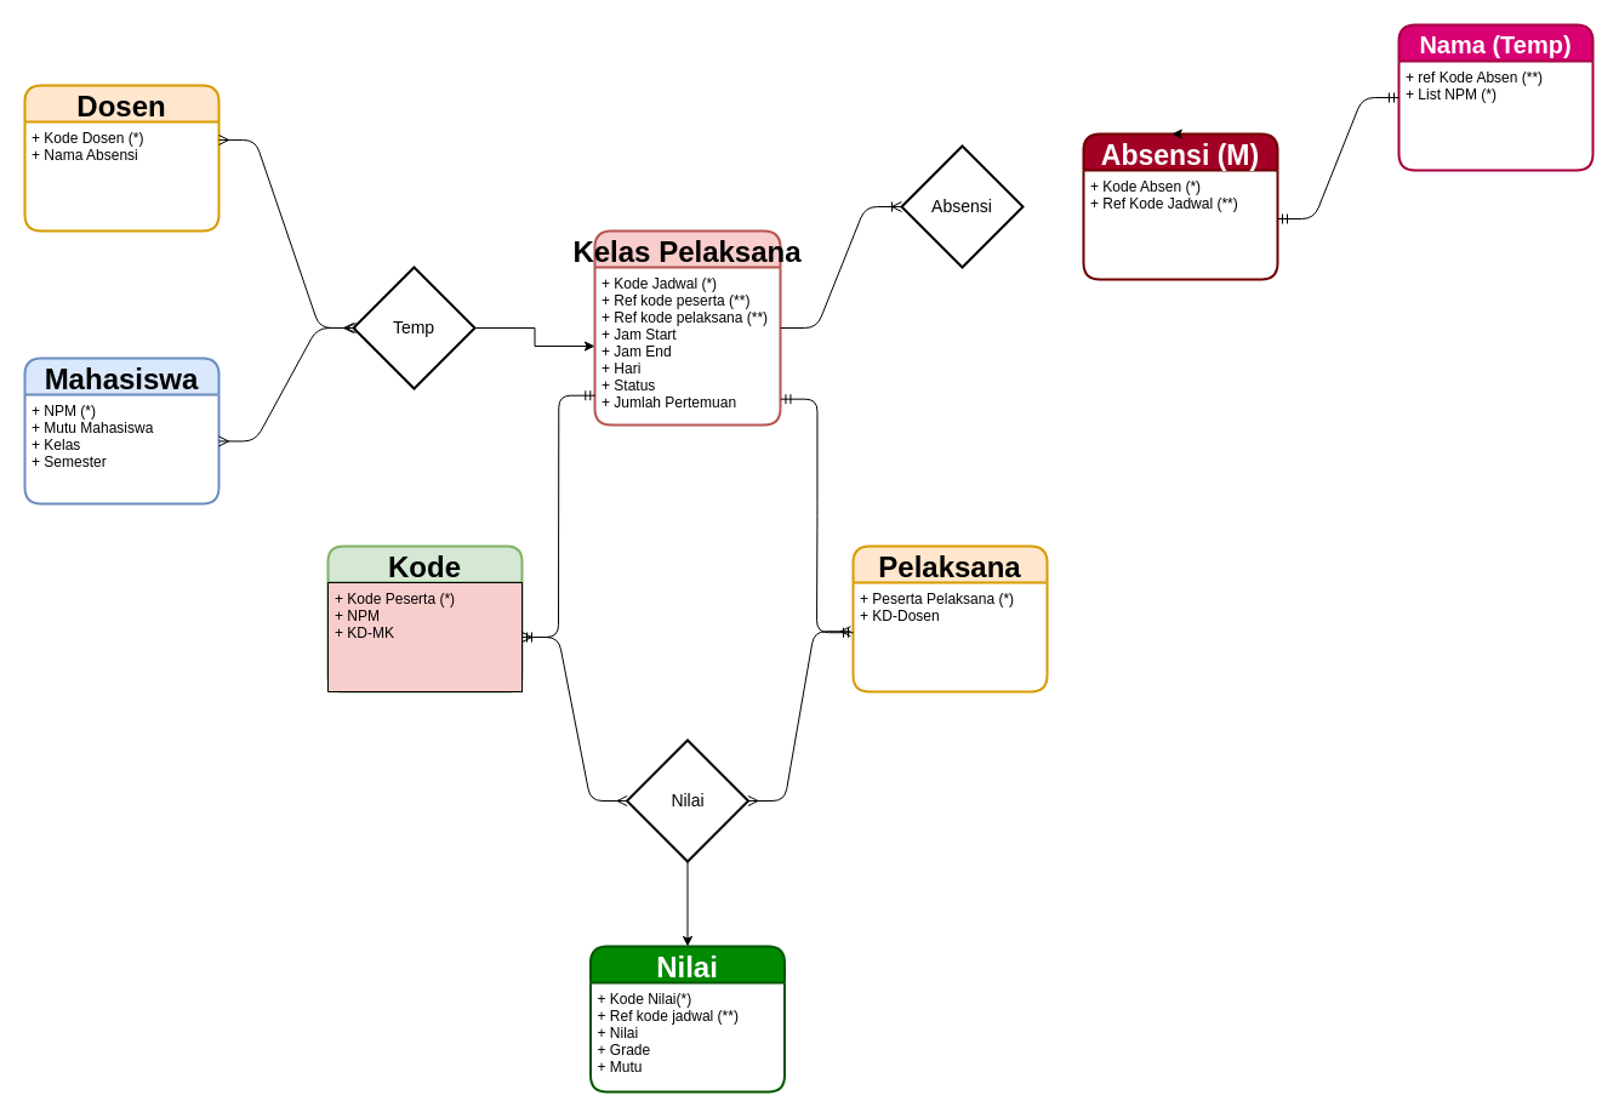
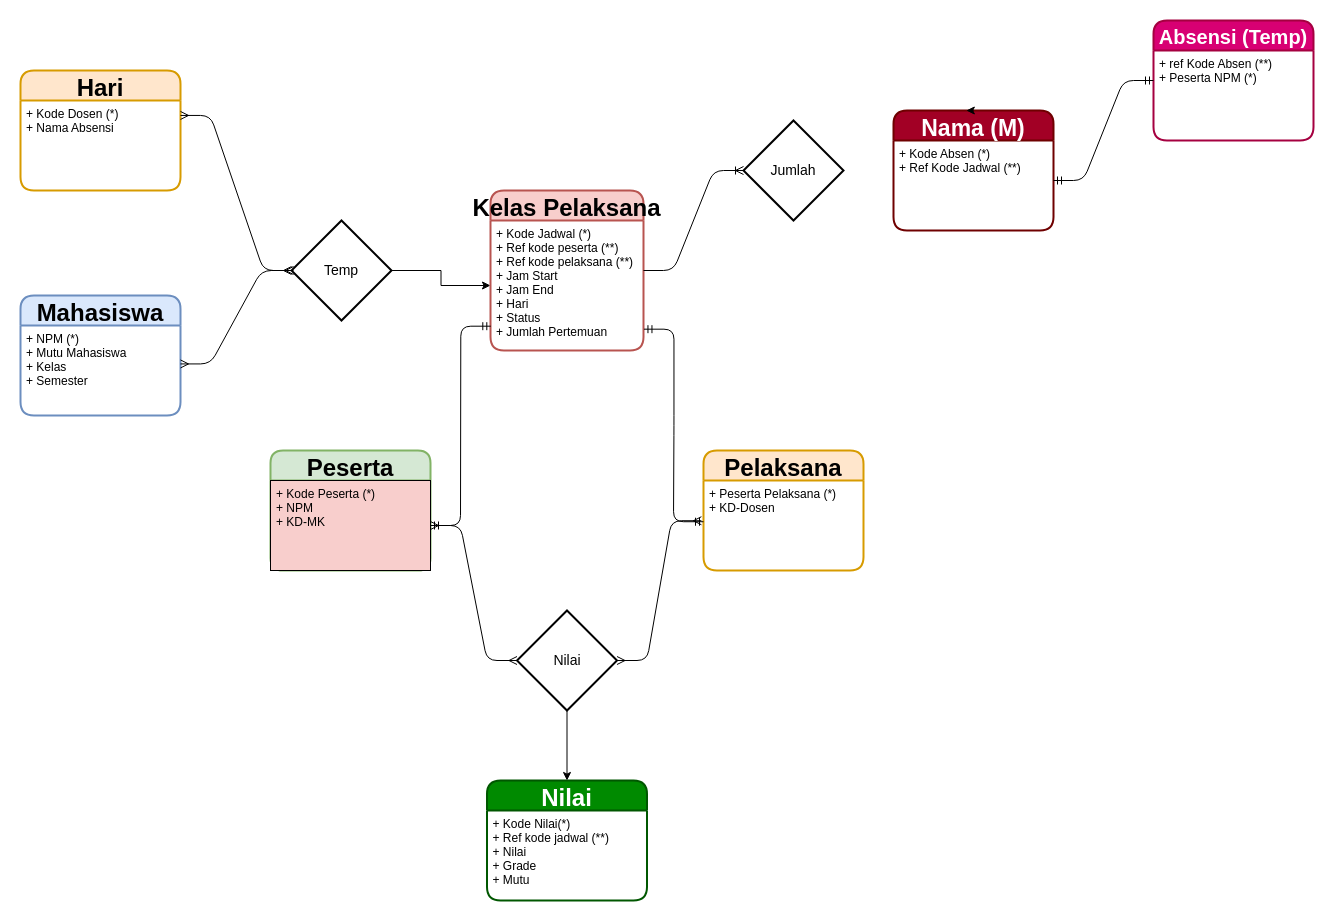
  <mxCell id="0" />
  <mxCell id="1" parent="0" />
  <mxCell id="2" value="Mahasiswa" style="swimlane;childLayout=stackLayout;horizontal=1;startSize=30;horizontalStack=0;fillColor=#dae8fc;rounded=1;fontSize=24;fontStyle=1;strokeWidth=2;resizeParent=0;resizeLast=1;shadow=0;dashed=0;align=center;strokeColor=#6c8ebf;" parent="1" vertex="1"><mxGeometry x="20" y="295" width="160" height="120" as="geometry" /></mxCell>
  <mxCell id="3" value="+ NPM (*)&#10;+ Mutu Mahasiswa&#10;+ Kelas&#10;+ Semester" style="align=left;strokeColor=none;fillColor=none;spacingLeft=4;fontSize=12;verticalAlign=top;resizable=0;rotatable=0;part=1;" parent="2" vertex="1"><mxGeometry y="30" width="160" height="90" as="geometry" /></mxCell>
  <mxCell id="4" value="" style="edgeStyle=orthogonalEdgeStyle;rounded=0;orthogonalLoop=1;jettySize=auto;html=1;fontSize=20;" parent="1" source="5" target="7" edge="1"><mxGeometry relative="1" as="geometry" /></mxCell>
  <mxCell id="5" value="Temp" style="shape=rhombus;strokeWidth=2;fontSize=17;perimeter=rhombusPerimeter;whiteSpace=wrap;html=1;align=center;fontSize=14;" parent="1" vertex="1"><mxGeometry x="291" y="220" width="100" height="100" as="geometry" /></mxCell>
  <mxCell id="6" value="Kelas Pelaksana" style="swimlane;childLayout=stackLayout;horizontal=1;startSize=30;horizontalStack=0;fillColor=#f8cecc;rounded=1;fontSize=24;fontStyle=1;strokeWidth=2;resizeParent=0;resizeLast=1;shadow=0;dashed=0;align=center;strokeColor=#b85450;" parent="1" vertex="1"><mxGeometry x="490" y="190" width="153" height="160" as="geometry" /></mxCell>
  <mxCell id="7" value="+ Kode Jadwal (*)&#10;+ Ref kode peserta (**)&#10;+ Ref kode pelaksana (**)&#10;+ Jam Start&#10;+ Jam End&#10;+ Hari&#10;+ Status&#10;+ Jumlah Pertemuan" style="align=left;strokeColor=none;fillColor=none;spacingLeft=4;fontSize=12;verticalAlign=top;resizable=0;rotatable=0;part=1;" parent="6" vertex="1"><mxGeometry y="30" width="153" height="130" as="geometry" /></mxCell>
- <mxCell id="8" value="Absensi (M)" style="swimlane;childLayout=stackLayout;horizontal=1;startSize=30;horizontalStack=0;fillColor=#a20025;rounded=1;fontSize=23;fontStyle=1;strokeWidth=2;resizeParent=0;resizeLast=1;shadow=0;dashed=0;align=center;strokeColor=#6F0000;fontColor=#ffffff;" parent="1" vertex="1"><mxGeometry x="893" y="110" width="160" height="120" as="geometry" /></mxCell>
+ <mxCell id="8" value="Nama (M)" style="swimlane;childLayout=stackLayout;horizontal=1;startSize=30;horizontalStack=0;fillColor=#a20025;rounded=1;fontSize=23;fontStyle=1;strokeWidth=2;resizeParent=0;resizeLast=1;shadow=0;dashed=0;align=center;strokeColor=#6F0000;fontColor=#ffffff;" parent="1" vertex="1"><mxGeometry x="893" y="110" width="160" height="120" as="geometry" /></mxCell>
  <mxCell id="9" value="+ Kode Absen (*)&#10;+ Ref Kode Jadwal (**)" style="align=left;strokeColor=none;fillColor=none;spacingLeft=4;fontSize=12;verticalAlign=top;resizable=0;rotatable=0;part=1;" parent="8" vertex="1"><mxGeometry y="30" width="160" height="90" as="geometry" /></mxCell>
- <mxCell id="10" value="Nama (Temp)" style="swimlane;childLayout=stackLayout;horizontal=1;startSize=30;horizontalStack=0;fillColor=#d80073;rounded=1;fontSize=20;fontStyle=1;strokeWidth=2;resizeParent=0;resizeLast=1;shadow=0;dashed=0;align=center;strokeColor=#A50040;fontColor=#ffffff;" parent="1" vertex="1"><mxGeometry x="1153" y="20" width="160" height="120" as="geometry" /></mxCell>
- <mxCell id="11" value="+ ref Kode Absen (**)&#10;+ List NPM (*)" style="align=left;strokeColor=none;fillColor=none;spacingLeft=4;fontSize=12;verticalAlign=top;resizable=0;rotatable=0;part=1;" parent="10" vertex="1"><mxGeometry y="30" width="160" height="90" as="geometry" /></mxCell>
+ <mxCell id="10" value="Absensi (Temp)" style="swimlane;childLayout=stackLayout;horizontal=1;startSize=30;horizontalStack=0;fillColor=#d80073;rounded=1;fontSize=20;fontStyle=1;strokeWidth=2;resizeParent=0;resizeLast=1;shadow=0;dashed=0;align=center;strokeColor=#A50040;fontColor=#ffffff;" parent="1" vertex="1"><mxGeometry x="1153" y="20" width="160" height="120" as="geometry" /></mxCell>
+ <mxCell id="11" value="+ ref Kode Absen (**)&#10;+ Peserta NPM (*)" style="align=left;strokeColor=none;fillColor=none;spacingLeft=4;fontSize=12;verticalAlign=top;resizable=0;rotatable=0;part=1;" parent="10" vertex="1"><mxGeometry y="30" width="160" height="90" as="geometry" /></mxCell>
  <mxCell id="12" style="edgeStyle=orthogonalEdgeStyle;rounded=0;orthogonalLoop=1;jettySize=auto;html=1;exitX=0.5;exitY=0;exitDx=0;exitDy=0;entryX=0.455;entryY=0;entryDx=0;entryDy=0;entryPerimeter=0;fontSize=20;" parent="1" source="8" target="8" edge="1"><mxGeometry relative="1" as="geometry" /></mxCell>
  <mxCell id="13" value="Nilai" style="swimlane;childLayout=stackLayout;horizontal=1;startSize=30;horizontalStack=0;fillColor=#008a00;rounded=1;fontSize=24;fontStyle=1;strokeWidth=2;resizeParent=0;resizeLast=1;shadow=0;dashed=0;align=center;strokeColor=#005700;fontColor=#ffffff;" parent="1" vertex="1"><mxGeometry x="486.5" y="780" width="160" height="120" as="geometry" /></mxCell>
  <mxCell id="14" value="+ Kode Nilai(*)&#10;+ Ref kode jadwal (**) &#10;+ Nilai&#10;+ Grade&#10;+ Mutu" style="align=left;strokeColor=none;fillColor=none;spacingLeft=4;fontSize=12;verticalAlign=top;resizable=0;rotatable=0;part=1;" parent="13" vertex="1"><mxGeometry y="30" width="160" height="90" as="geometry" /></mxCell>
- <mxCell id="15" value="Dosen" style="swimlane;childLayout=stackLayout;horizontal=1;startSize=30;horizontalStack=0;fillColor=#ffe6cc;rounded=1;fontSize=24;fontStyle=1;strokeWidth=2;resizeParent=0;resizeLast=1;shadow=0;dashed=0;align=center;strokeColor=#d79b00;" parent="1" vertex="1"><mxGeometry x="20" y="70" width="160" height="120" as="geometry" /></mxCell>
+ <mxCell id="15" value="Hari" style="swimlane;childLayout=stackLayout;horizontal=1;startSize=30;horizontalStack=0;fillColor=#ffe6cc;rounded=1;fontSize=24;fontStyle=1;strokeWidth=2;resizeParent=0;resizeLast=1;shadow=0;dashed=0;align=center;strokeColor=#d79b00;" parent="1" vertex="1"><mxGeometry x="20" y="70" width="160" height="120" as="geometry" /></mxCell>
  <mxCell id="16" value="+ Kode Dosen (*)&#10;+ Nama Absensi" style="align=left;strokeColor=none;fillColor=none;spacingLeft=4;fontSize=12;verticalAlign=top;resizable=0;rotatable=0;part=1;" parent="15" vertex="1"><mxGeometry y="30" width="160" height="90" as="geometry" /></mxCell>
  <mxCell id="17" value="" style="edgeStyle=entityRelationEdgeStyle;fontSize=12;html=1;endArrow=ERmany;startArrow=ERmany;exitX=1;exitY=0.166;exitDx=0;exitDy=0;exitPerimeter=0;" parent="1" source="16" edge="1"><mxGeometry width="100" height="100" relative="1" as="geometry"><mxPoint x="200" y="100" as="sourcePoint" /><mxPoint x="293" y="270" as="targetPoint" /></mxGeometry></mxCell>
  <mxCell id="18" value="" style="edgeStyle=entityRelationEdgeStyle;fontSize=12;html=1;endArrow=ERmany;startArrow=ERmany;exitX=1;exitY=0.427;exitDx=0;exitDy=0;exitPerimeter=0;" parent="1" source="3" edge="1"><mxGeometry width="100" height="100" relative="1" as="geometry"><mxPoint x="191" y="370" as="sourcePoint" /><mxPoint x="291" y="270" as="targetPoint" /></mxGeometry></mxCell>
  <mxCell id="19" style="edgeStyle=orthogonalEdgeStyle;rounded=0;orthogonalLoop=1;jettySize=auto;html=1;" parent="1" source="20" target="13" edge="1"><mxGeometry relative="1" as="geometry" /></mxCell>
  <mxCell id="20" value="Nilai" style="shape=rhombus;strokeWidth=2;fontSize=17;perimeter=rhombusPerimeter;whiteSpace=wrap;html=1;align=center;fontSize=14;" parent="1" vertex="1"><mxGeometry x="516.5" y="610" width="100" height="100" as="geometry" /></mxCell>
- <mxCell id="21" value="Absensi" style="shape=rhombus;strokeWidth=2;fontSize=17;perimeter=rhombusPerimeter;whiteSpace=wrap;html=1;align=center;fontSize=14;" parent="1" vertex="1"><mxGeometry x="743" y="120" width="100" height="100" as="geometry" /></mxCell>
+ <mxCell id="21" value="Jumlah" style="shape=rhombus;strokeWidth=2;fontSize=17;perimeter=rhombusPerimeter;whiteSpace=wrap;html=1;align=center;fontSize=14;" parent="1" vertex="1"><mxGeometry x="743" y="120" width="100" height="100" as="geometry" /></mxCell>
  <mxCell id="22" value="" style="edgeStyle=entityRelationEdgeStyle;fontSize=12;html=1;endArrow=ERoneToMany;" parent="1" edge="1"><mxGeometry width="100" height="100" relative="1" as="geometry"><mxPoint x="643" y="270" as="sourcePoint" /><mxPoint x="743" y="170" as="targetPoint" /></mxGeometry></mxCell>
  <mxCell id="23" value="" style="edgeStyle=entityRelationEdgeStyle;fontSize=12;html=1;endArrow=ERmandOne;startArrow=ERmandOne;" parent="1" edge="1"><mxGeometry width="100" height="100" relative="1" as="geometry"><mxPoint x="1053" y="180" as="sourcePoint" /><mxPoint x="1153" y="80" as="targetPoint" /></mxGeometry></mxCell>
- <mxCell id="24" value="Kode" style="swimlane;childLayout=stackLayout;horizontal=1;startSize=30;horizontalStack=0;rounded=1;fontSize=24;fontStyle=1;strokeWidth=2;resizeParent=0;resizeLast=1;shadow=0;dashed=0;align=center;arcSize=14;swimlaneLine=1;fillColor=#d5e8d4;strokeColor=#82b366;" parent="1" vertex="1"><mxGeometry x="270" y="450" width="160" height="120" as="geometry" /></mxCell>
+ <mxCell id="24" value="Peserta" style="swimlane;childLayout=stackLayout;horizontal=1;startSize=30;horizontalStack=0;rounded=1;fontSize=24;fontStyle=1;strokeWidth=2;resizeParent=0;resizeLast=1;shadow=0;dashed=0;align=center;arcSize=14;swimlaneLine=1;fillColor=#d5e8d4;strokeColor=#82b366;" parent="1" vertex="1"><mxGeometry x="270" y="450" width="160" height="120" as="geometry" /></mxCell>
  <mxCell id="25" value="+ Kode Peserta (*)&#10;+ NPM&#10;+ KD-MK" style="align=left;spacingLeft=4;fontSize=12;verticalAlign=top;resizable=0;rotatable=0;part=1;rounded=0;fillColor=#f8cecc;" parent="24" vertex="1"><mxGeometry y="30" width="160" height="90" as="geometry" /></mxCell>
  <mxCell id="26" value="Pelaksana" style="swimlane;childLayout=stackLayout;horizontal=1;startSize=30;horizontalStack=0;fillColor=#ffe6cc;rounded=1;fontSize=24;fontStyle=1;strokeWidth=2;resizeParent=0;resizeLast=1;shadow=0;dashed=0;align=center;strokeColor=#d79b00;" parent="1" vertex="1"><mxGeometry x="703" y="450" width="160" height="120" as="geometry" /></mxCell>
  <mxCell id="27" value="+ Peserta Pelaksana (*)&#10;+ KD-Dosen" style="align=left;strokeColor=none;fillColor=none;spacingLeft=4;fontSize=12;verticalAlign=top;resizable=0;rotatable=0;part=1;" parent="26" vertex="1"><mxGeometry y="30" width="160" height="90" as="geometry" /></mxCell>
  <mxCell id="28" value="" style="edgeStyle=entityRelationEdgeStyle;fontSize=12;html=1;endArrow=ERmandOne;startArrow=ERmandOne;entryX=0.002;entryY=0.813;entryDx=0;entryDy=0;entryPerimeter=0;" parent="1" source="25" target="7" edge="1"><mxGeometry width="100" height="100" relative="1" as="geometry"><mxPoint x="430" y="420" as="sourcePoint" /><mxPoint x="546" y="310" as="targetPoint" /></mxGeometry></mxCell>
  <mxCell id="29" value="" style="edgeStyle=entityRelationEdgeStyle;fontSize=12;html=1;endArrow=ERmandOne;startArrow=ERmandOne;exitX=1.003;exitY=0.836;exitDx=0;exitDy=0;exitPerimeter=0;entryX=0;entryY=0.458;entryDx=0;entryDy=0;entryPerimeter=0;" parent="1" source="7" target="27" edge="1"><mxGeometry width="100" height="100" relative="1" as="geometry"><mxPoint x="560" y="320" as="sourcePoint" /><mxPoint x="720" y="430" as="targetPoint" /></mxGeometry></mxCell>
  <mxCell id="30" value="" style="edgeStyle=entityRelationEdgeStyle;fontSize=12;html=1;endArrow=ERmany;startArrow=ERmany;" parent="1" source="20" target="25" edge="1"><mxGeometry width="100" height="100" relative="1" as="geometry"><mxPoint x="350" y="700" as="sourcePoint" /><mxPoint x="450" y="600" as="targetPoint" /></mxGeometry></mxCell>
  <mxCell id="31" value="" style="edgeStyle=entityRelationEdgeStyle;fontSize=12;html=1;endArrow=ERmany;startArrow=ERmany;entryX=-0.013;entryY=0.447;entryDx=0;entryDy=0;entryPerimeter=0;" parent="1" target="27" edge="1"><mxGeometry width="100" height="100" relative="1" as="geometry"><mxPoint x="616.5" y="660" as="sourcePoint" /><mxPoint x="700" y="520" as="targetPoint" /></mxGeometry></mxCell>
